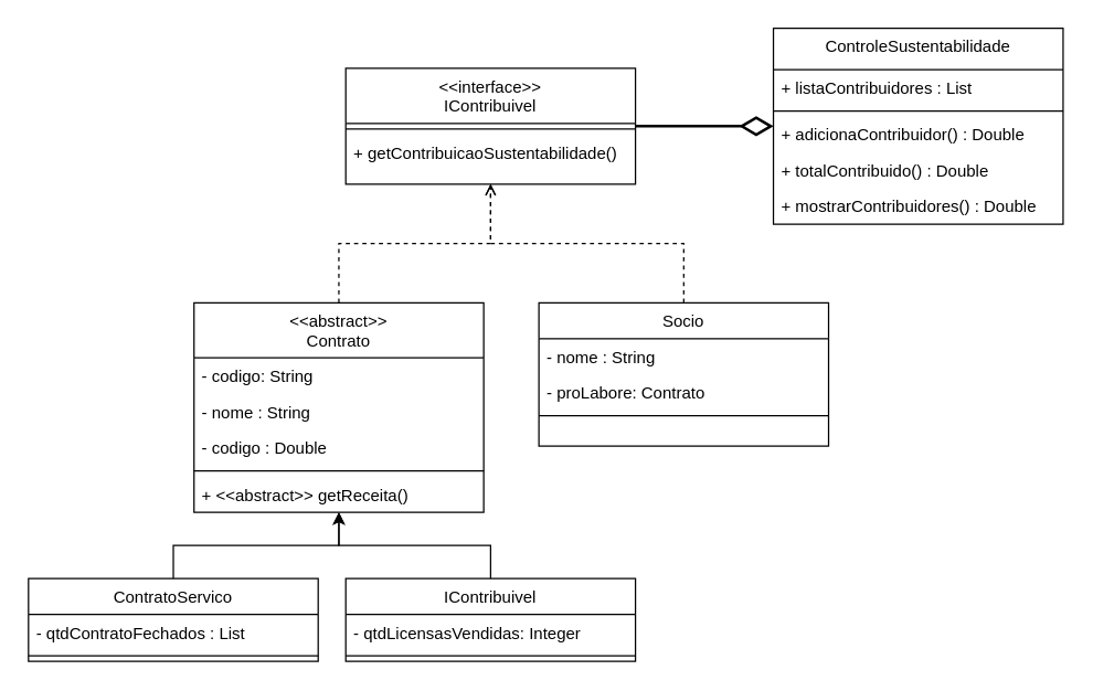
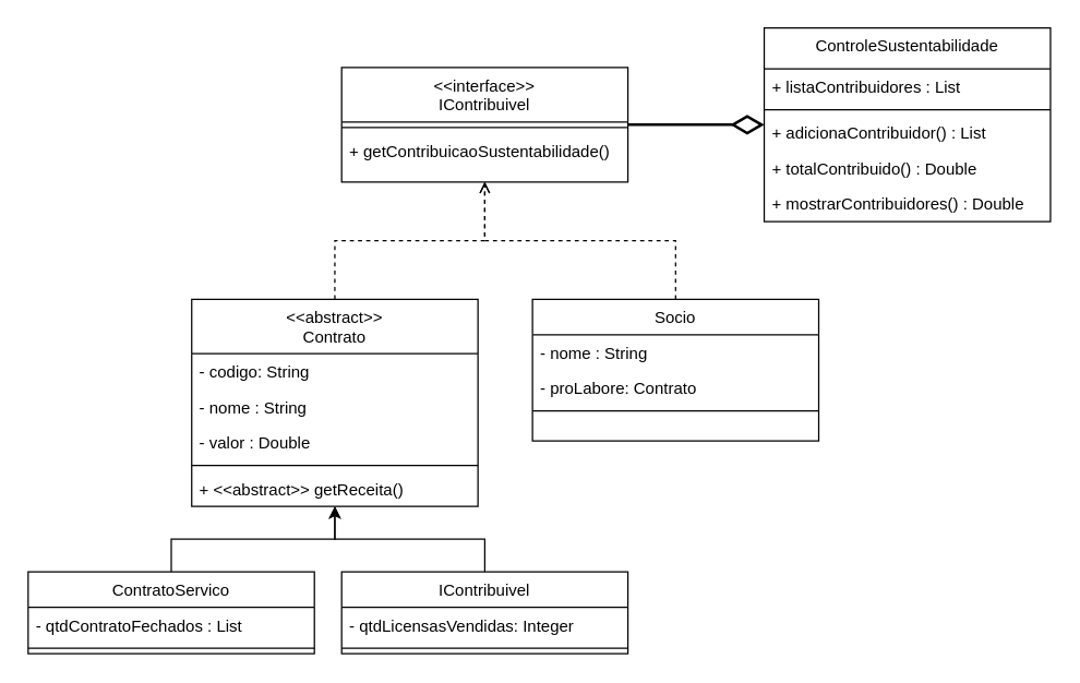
  <mxCell id="0" />
  <mxCell id="1" parent="0" />
  <mxCell id="2" style="edgeStyle=orthogonalEdgeStyle;rounded=0;orthogonalLoop=1;jettySize=auto;html=1;entryX=0.5;entryY=1;entryDx=0;entryDy=0;" edge="1" parent="1" source="3" target="11"><mxGeometry relative="1" as="geometry" /></mxCell>
  <mxCell id="3" value="ContratoServico" style="swimlane;fontStyle=0;align=center;verticalAlign=top;childLayout=stackLayout;horizontal=1;startSize=26;horizontalStack=0;resizeParent=1;resizeLast=0;collapsible=1;marginBottom=0;rounded=0;shadow=0;strokeWidth=1;" vertex="1" parent="1"><mxGeometry x="20" y="419" width="210" height="60" as="geometry"><mxRectangle x="130" y="380" width="160" height="26" as="alternateBounds" /></mxGeometry></mxCell>
  <mxCell id="4" value="- qtdContratoFechados : List" style="text;align=left;verticalAlign=top;spacingLeft=4;spacingRight=4;overflow=hidden;rotatable=0;points=[[0,0.5],[1,0.5]];portConstraint=eastwest;" vertex="1" parent="3"><mxGeometry y="26" width="210" height="26" as="geometry" /></mxCell>
  <mxCell id="5" value="" style="line;html=1;strokeWidth=1;align=left;verticalAlign=middle;spacingTop=-1;spacingLeft=3;spacingRight=3;rotatable=0;labelPosition=right;points=[];portConstraint=eastwest;" vertex="1" parent="3"><mxGeometry y="52" width="210" height="8" as="geometry" /></mxCell>
  <mxCell id="6" style="edgeStyle=orthogonalEdgeStyle;rounded=0;orthogonalLoop=1;jettySize=auto;html=1;entryX=0.5;entryY=1;entryDx=0;entryDy=0;" edge="1" parent="1" source="7" target="11"><mxGeometry relative="1" as="geometry" /></mxCell>
  <mxCell id="7" value="IContribuivel" style="swimlane;fontStyle=0;align=center;verticalAlign=top;childLayout=stackLayout;horizontal=1;startSize=26;horizontalStack=0;resizeParent=1;resizeLast=0;collapsible=1;marginBottom=0;rounded=0;shadow=0;strokeWidth=1;" vertex="1" parent="1"><mxGeometry x="250" y="419" width="210" height="60" as="geometry"><mxRectangle x="130" y="380" width="160" height="26" as="alternateBounds" /></mxGeometry></mxCell>
  <mxCell id="8" value="- qtdLicensasVendidas: Integer" style="text;align=left;verticalAlign=top;spacingLeft=4;spacingRight=4;overflow=hidden;rotatable=0;points=[[0,0.5],[1,0.5]];portConstraint=eastwest;" vertex="1" parent="7"><mxGeometry y="26" width="210" height="26" as="geometry" /></mxCell>
  <mxCell id="9" value="" style="line;html=1;strokeWidth=1;align=left;verticalAlign=middle;spacingTop=-1;spacingLeft=3;spacingRight=3;rotatable=0;labelPosition=right;points=[];portConstraint=eastwest;" vertex="1" parent="7"><mxGeometry y="52" width="210" height="8" as="geometry" /></mxCell>
  <mxCell id="10" style="edgeStyle=orthogonalEdgeStyle;rounded=0;orthogonalLoop=1;jettySize=auto;html=1;entryX=0.5;entryY=1;entryDx=0;entryDy=0;dashed=1;endArrow=open;endFill=0;" edge="1" parent="1" source="11" target="23"><mxGeometry relative="1" as="geometry"><mxPoint x="340" y="219" as="targetPoint" /></mxGeometry></mxCell>
  <mxCell id="11" value="&lt;&lt;abstract&gt;&gt;&#10;Contrato" style="swimlane;fontStyle=0;align=center;verticalAlign=top;childLayout=stackLayout;horizontal=1;startSize=40;horizontalStack=0;resizeParent=1;resizeLast=0;collapsible=1;marginBottom=0;rounded=0;shadow=0;strokeWidth=1;" vertex="1" parent="1"><mxGeometry x="140" y="219" width="210" height="152" as="geometry"><mxRectangle x="130" y="380" width="160" height="26" as="alternateBounds" /></mxGeometry></mxCell>
  <mxCell id="12" value="- codigo: String" style="text;align=left;verticalAlign=top;spacingLeft=4;spacingRight=4;overflow=hidden;rotatable=0;points=[[0,0.5],[1,0.5]];portConstraint=eastwest;" vertex="1" parent="11"><mxGeometry y="40" width="210" height="26" as="geometry" /></mxCell>
  <mxCell id="13" value="- nome : String" style="text;align=left;verticalAlign=top;spacingLeft=4;spacingRight=4;overflow=hidden;rotatable=0;points=[[0,0.5],[1,0.5]];portConstraint=eastwest;" vertex="1" parent="11"><mxGeometry y="66" width="210" height="26" as="geometry" /></mxCell>
- <mxCell id="14" value="- codigo : Double" style="text;align=left;verticalAlign=top;spacingLeft=4;spacingRight=4;overflow=hidden;rotatable=0;points=[[0,0.5],[1,0.5]];portConstraint=eastwest;" vertex="1" parent="11"><mxGeometry y="92" width="210" height="26" as="geometry" /></mxCell>
+ <mxCell id="14" value="- valor : Double" style="text;align=left;verticalAlign=top;spacingLeft=4;spacingRight=4;overflow=hidden;rotatable=0;points=[[0,0.5],[1,0.5]];portConstraint=eastwest;" vertex="1" parent="11"><mxGeometry y="92" width="210" height="26" as="geometry" /></mxCell>
  <mxCell id="15" value="" style="line;html=1;strokeWidth=1;align=left;verticalAlign=middle;spacingTop=-1;spacingLeft=3;spacingRight=3;rotatable=0;labelPosition=right;points=[];portConstraint=eastwest;" vertex="1" parent="11"><mxGeometry y="118" width="210" height="8" as="geometry" /></mxCell>
  <mxCell id="16" value="+ &lt;&lt;abstract&gt;&gt; getReceita()" style="text;align=left;verticalAlign=top;spacingLeft=4;spacingRight=4;overflow=hidden;rotatable=0;points=[[0,0.5],[1,0.5]];portConstraint=eastwest;fontStyle=0" vertex="1" parent="11"><mxGeometry y="126" width="210" height="26" as="geometry" /></mxCell>
  <mxCell id="17" style="edgeStyle=orthogonalEdgeStyle;rounded=0;orthogonalLoop=1;jettySize=auto;html=1;entryX=0.5;entryY=1;entryDx=0;entryDy=0;dashed=1;endArrow=open;endFill=0;" edge="1" parent="1" source="18" target="23"><mxGeometry relative="1" as="geometry" /></mxCell>
  <mxCell id="18" value="Socio" style="swimlane;fontStyle=0;align=center;verticalAlign=top;childLayout=stackLayout;horizontal=1;startSize=26;horizontalStack=0;resizeParent=1;resizeLast=0;collapsible=1;marginBottom=0;rounded=0;shadow=0;strokeWidth=1;" vertex="1" parent="1"><mxGeometry x="390" y="219" width="210" height="104" as="geometry"><mxRectangle x="130" y="380" width="160" height="26" as="alternateBounds" /></mxGeometry></mxCell>
  <mxCell id="19" value="- nome : String" style="text;align=left;verticalAlign=top;spacingLeft=4;spacingRight=4;overflow=hidden;rotatable=0;points=[[0,0.5],[1,0.5]];portConstraint=eastwest;" vertex="1" parent="18"><mxGeometry y="26" width="210" height="26" as="geometry" /></mxCell>
  <mxCell id="20" value="- proLabore: Contrato" style="text;align=left;verticalAlign=top;spacingLeft=4;spacingRight=4;overflow=hidden;rotatable=0;points=[[0,0.5],[1,0.5]];portConstraint=eastwest;" vertex="1" parent="18"><mxGeometry y="52" width="210" height="26" as="geometry" /></mxCell>
  <mxCell id="21" value="" style="line;html=1;strokeWidth=1;align=left;verticalAlign=middle;spacingTop=-1;spacingLeft=3;spacingRight=3;rotatable=0;labelPosition=right;points=[];portConstraint=eastwest;" vertex="1" parent="18"><mxGeometry y="78" width="210" height="8" as="geometry" /></mxCell>
  <mxCell id="22" style="edgeStyle=orthogonalEdgeStyle;rounded=0;orthogonalLoop=1;jettySize=auto;html=1;endArrow=diamondThin;endFill=0;strokeWidth=2;endSize=19;" edge="1" parent="1" source="23" target="26"><mxGeometry relative="1" as="geometry" /></mxCell>
  <mxCell id="23" value="&lt;&lt;interface&gt;&gt;&#10;IContribuivel" style="swimlane;fontStyle=0;align=center;verticalAlign=top;childLayout=stackLayout;horizontal=1;startSize=40;horizontalStack=0;resizeParent=1;resizeLast=0;collapsible=1;marginBottom=0;rounded=0;shadow=0;strokeWidth=1;" vertex="1" parent="1"><mxGeometry x="250" y="49" width="210" height="84" as="geometry"><mxRectangle x="130" y="380" width="160" height="26" as="alternateBounds" /></mxGeometry></mxCell>
  <mxCell id="24" value="" style="line;html=1;strokeWidth=1;align=left;verticalAlign=middle;spacingTop=-1;spacingLeft=3;spacingRight=3;rotatable=0;labelPosition=right;points=[];portConstraint=eastwest;" vertex="1" parent="23"><mxGeometry y="40" width="210" height="8" as="geometry" /></mxCell>
  <mxCell id="25" value="+ getContribuicaoSustentabilidade()" style="text;align=left;verticalAlign=top;spacingLeft=4;spacingRight=4;overflow=hidden;rotatable=0;points=[[0,0.5],[1,0.5]];portConstraint=eastwest;fontStyle=0" vertex="1" parent="23"><mxGeometry y="48" width="210" height="26" as="geometry" /></mxCell>
  <mxCell id="26" value="ControleSustentabilidade" style="swimlane;fontStyle=0;align=center;verticalAlign=top;childLayout=stackLayout;horizontal=1;startSize=30;horizontalStack=0;resizeParent=1;resizeLast=0;collapsible=1;marginBottom=0;rounded=0;shadow=0;strokeWidth=1;" vertex="1" parent="1"><mxGeometry x="560" y="20" width="210" height="142" as="geometry"><mxRectangle x="130" y="380" width="160" height="26" as="alternateBounds" /></mxGeometry></mxCell>
  <mxCell id="27" value="+ listaContribuidores : List" style="text;align=left;verticalAlign=top;spacingLeft=4;spacingRight=4;overflow=hidden;rotatable=0;points=[[0,0.5],[1,0.5]];portConstraint=eastwest;fontStyle=0" vertex="1" parent="26"><mxGeometry y="30" width="210" height="26" as="geometry" /></mxCell>
  <mxCell id="28" value="" style="line;html=1;strokeWidth=1;align=left;verticalAlign=middle;spacingTop=-1;spacingLeft=3;spacingRight=3;rotatable=0;labelPosition=right;points=[];portConstraint=eastwest;" vertex="1" parent="26"><mxGeometry y="56" width="210" height="8" as="geometry" /></mxCell>
- <mxCell id="29" value="+ adicionaContribuidor() : Double" style="text;align=left;verticalAlign=top;spacingLeft=4;spacingRight=4;overflow=hidden;rotatable=0;points=[[0,0.5],[1,0.5]];portConstraint=eastwest;fontStyle=0" vertex="1" parent="26"><mxGeometry y="64" width="210" height="26" as="geometry" /></mxCell>
+ <mxCell id="29" value="+ adicionaContribuidor() : List" style="text;align=left;verticalAlign=top;spacingLeft=4;spacingRight=4;overflow=hidden;rotatable=0;points=[[0,0.5],[1,0.5]];portConstraint=eastwest;fontStyle=0" vertex="1" parent="26"><mxGeometry y="64" width="210" height="26" as="geometry" /></mxCell>
  <mxCell id="30" value="+ totalContribuido() : Double" style="text;align=left;verticalAlign=top;spacingLeft=4;spacingRight=4;overflow=hidden;rotatable=0;points=[[0,0.5],[1,0.5]];portConstraint=eastwest;fontStyle=0" vertex="1" parent="26"><mxGeometry y="90" width="210" height="26" as="geometry" /></mxCell>
  <mxCell id="31" value="+ mostrarContribuidores() : Double" style="text;align=left;verticalAlign=top;spacingLeft=4;spacingRight=4;overflow=hidden;rotatable=0;points=[[0,0.5],[1,0.5]];portConstraint=eastwest;fontStyle=0" vertex="1" parent="26"><mxGeometry y="116" width="210" height="26" as="geometry" /></mxCell>
